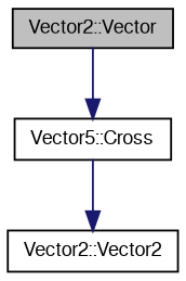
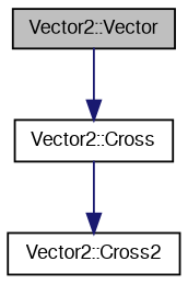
  digraph {
    rankdir=TB
    node [color=black fontname=FreeSans fontsize=10 shape=record]
    edge [color=midnightblue fontname=FreeSans fontsize=10 labelfontname=FreeSans labelfontsize=10 style=solid]
    n1 [fillcolor=grey75 fontcolor=black height=0.2 label="Vector2::Vector" style=filled width=0.4]
-   n2 [height=0.2 label="Vector5::Cross" width=0.4]
-   n3 [height=0.2 label="Vector2::Vector2" width=0.4]
+   n2 [height=0.2 label="Vector2::Cross" width=0.4]
+   n3 [height=0.2 label="Vector2::Cross2" width=0.4]
    n1 -> n2
    n2 -> n3
  }
